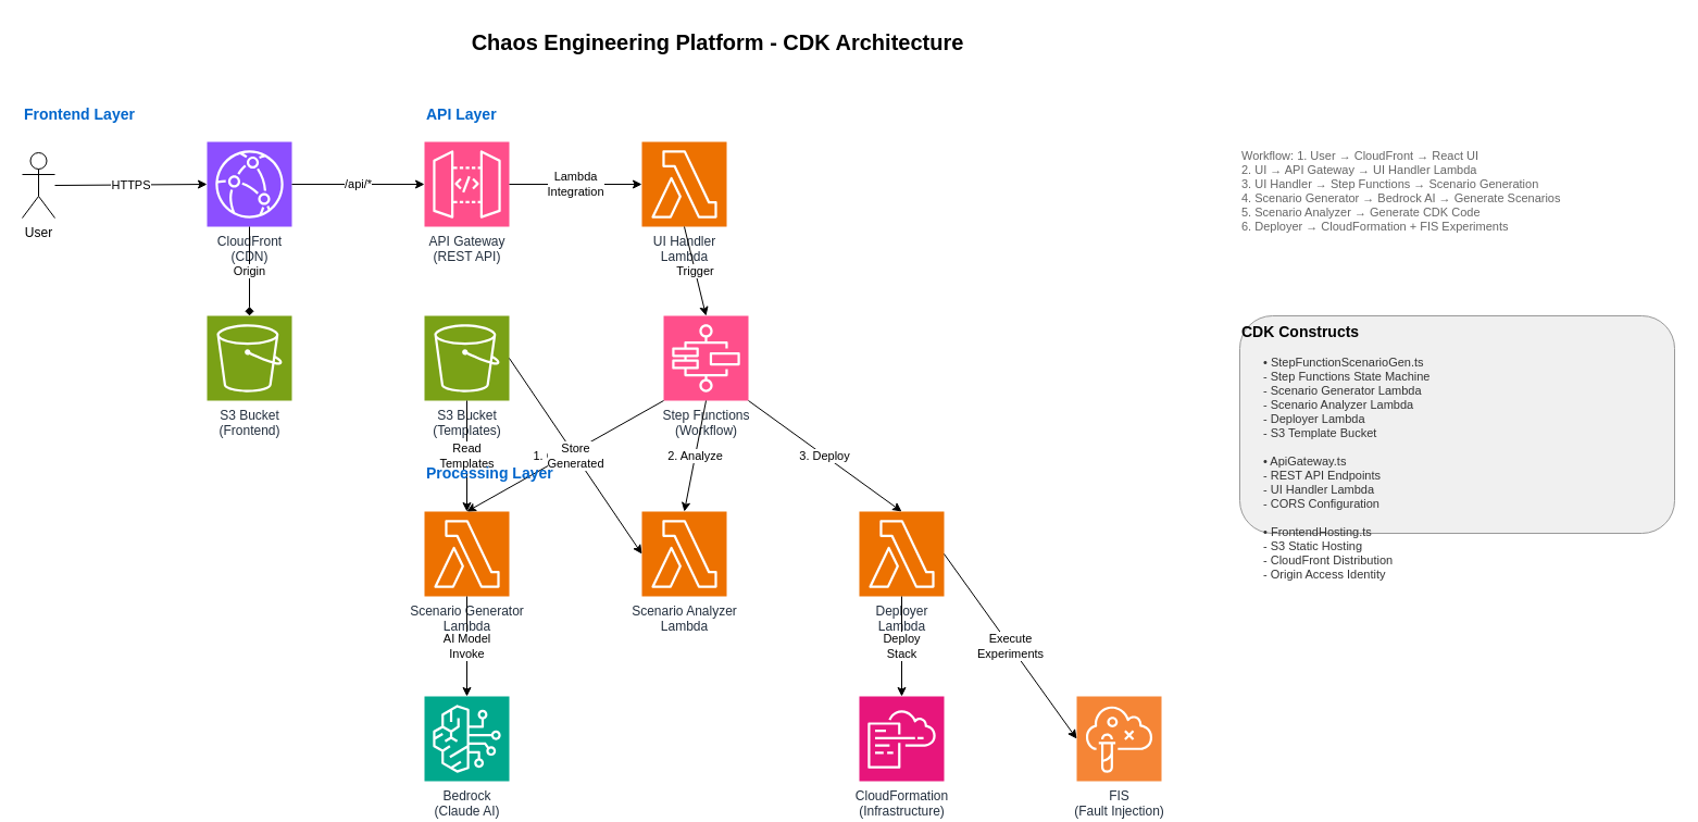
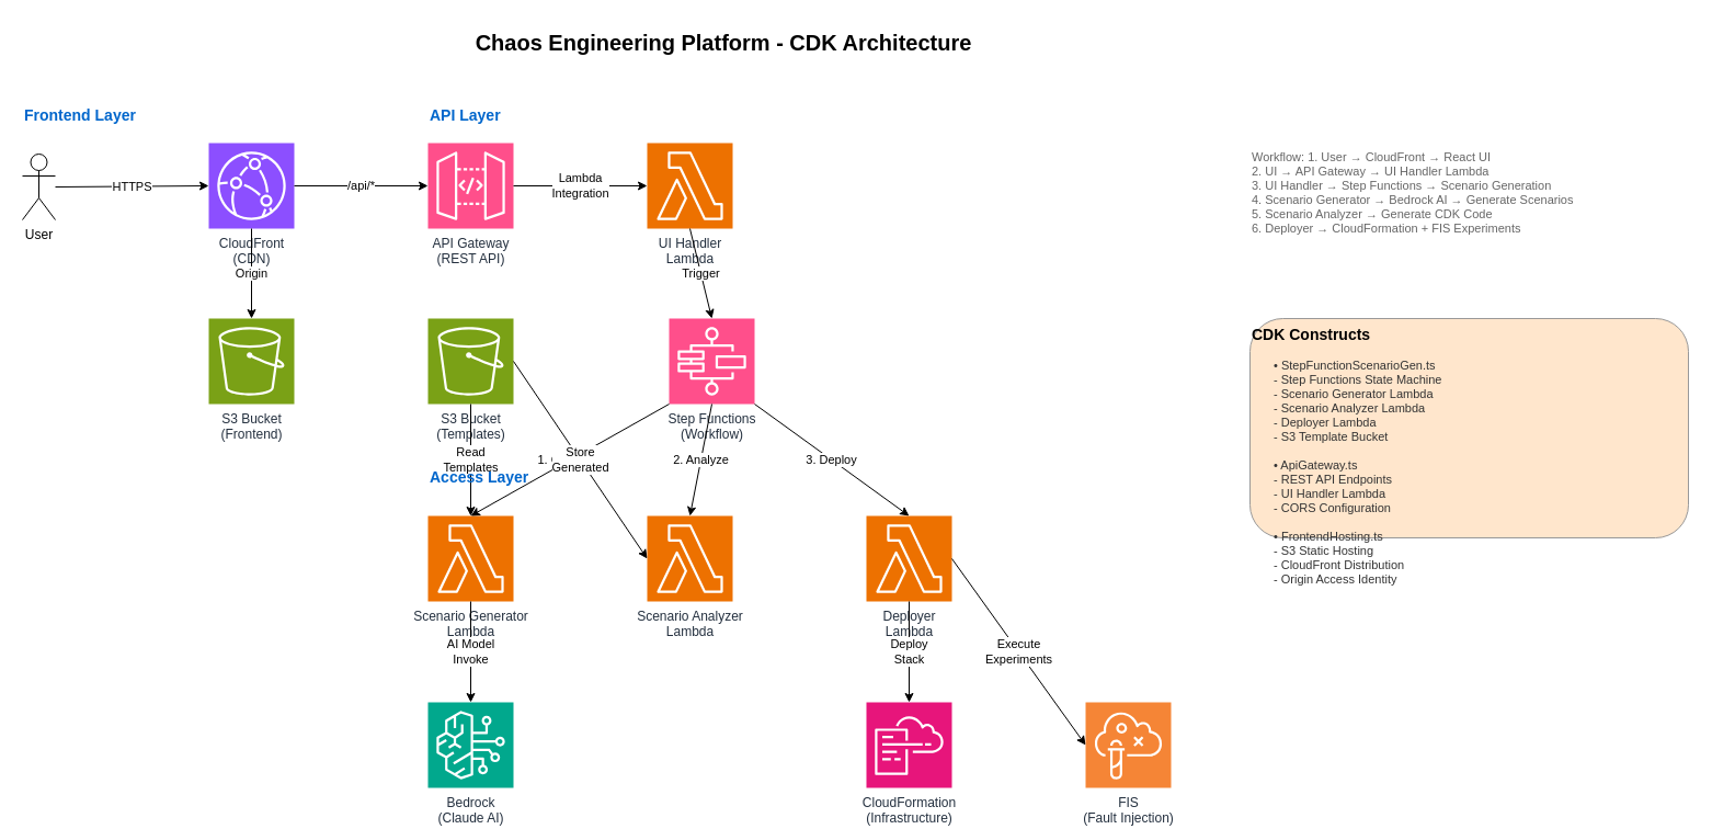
  <mxCell id="0" />
  <mxCell id="1" parent="0" />
  <mxCell id="2" value="Chaos Engineering Platform - CDK Architecture" style="text;fontSize=20;fontStyle=1;fontColor=#000000;align=center;" vertex="1" parent="1"><mxGeometry x="460" y="20" width="400" height="30" as="geometry" /></mxCell>
  <mxCell id="3" value="User" style="shape=umlActor;verticalLabelPosition=bottom;verticalAlign=top;html=1;outlineConnect=0;" vertex="1" parent="1"><mxGeometry x="20" y="140" width="30" height="60" as="geometry" /></mxCell>
  <mxCell id="4" value="CloudFront&#10;(CDN)" style="sketch=0;points=[[0,0,0],[0.25,0,0],[0.5,0,0],[0.75,0,0],[1,0,0],[0,1,0],[0.25,1,0],[0.5,1,0],[0.75,1,0],[1,1,0],[0,0.25,0],[0,0.5,0],[0,0.75,0],[1,0.25,0],[1,0.5,0],[1,0.75,0]];outlineConnect=0;fontColor=#232F3E;fillColor=#8C4FFF;strokeColor=#ffffff;dashed=0;verticalLabelPosition=bottom;verticalAlign=top;align=center;html=1;fontSize=12;fontStyle=0;aspect=fixed;shape=mxgraph.aws4.resourceIcon;resIcon=mxgraph.aws4.cloudfront;" vertex="1" parent="1"><mxGeometry x="190" y="130" width="78" height="78" as="geometry" /></mxCell>
  <mxCell id="5" value="S3 Bucket&#10;(Frontend)" style="sketch=0;points=[[0,0,0],[0.25,0,0],[0.5,0,0],[0.75,0,0],[1,0,0],[0,1,0],[0.25,1,0],[0.5,1,0],[0.75,1,0],[1,1,0],[0,0.25,0],[0,0.5,0],[0,0.75,0],[1,0.25,0],[1,0.5,0],[1,0.75,0]];outlineConnect=0;fontColor=#232F3E;fillColor=#7AA116;strokeColor=#ffffff;dashed=0;verticalLabelPosition=bottom;verticalAlign=top;align=center;html=1;fontSize=12;fontStyle=0;aspect=fixed;shape=mxgraph.aws4.resourceIcon;resIcon=mxgraph.aws4.s3;" vertex="1" parent="1"><mxGeometry x="190" y="290" width="78" height="78" as="geometry" /></mxCell>
  <mxCell id="6" value="API Gateway&#10;(REST API)" style="sketch=0;points=[[0,0,0],[0.25,0,0],[0.5,0,0],[0.75,0,0],[1,0,0],[0,1,0],[0.25,1,0],[0.5,1,0],[0.75,1,0],[1,1,0],[0,0.25,0],[0,0.5,0],[0,0.75,0],[1,0.25,0],[1,0.5,0],[1,0.75,0]];outlineConnect=0;fontColor=#232F3E;fillColor=#FF4F8B;strokeColor=#ffffff;dashed=0;verticalLabelPosition=bottom;verticalAlign=top;align=center;html=1;fontSize=12;fontStyle=0;aspect=fixed;shape=mxgraph.aws4.resourceIcon;resIcon=mxgraph.aws4.api_gateway;" vertex="1" parent="1"><mxGeometry x="390" y="130" width="78" height="78" as="geometry" /></mxCell>
  <mxCell id="7" value="UI Handler&#10;Lambda" style="sketch=0;points=[[0,0,0],[0.25,0,0],[0.5,0,0],[0.75,0,0],[1,0,0],[0,1,0],[0.25,1,0],[0.5,1,0],[0.75,1,0],[1,1,0],[0,0.25,0],[0,0.5,0],[0,0.75,0],[1,0.25,0],[1,0.5,0],[1,0.75,0]];outlineConnect=0;fontColor=#232F3E;fillColor=#ED7100;strokeColor=#ffffff;dashed=0;verticalLabelPosition=bottom;verticalAlign=top;align=center;html=1;fontSize=12;fontStyle=0;aspect=fixed;shape=mxgraph.aws4.resourceIcon;resIcon=mxgraph.aws4.lambda;" vertex="1" parent="1"><mxGeometry x="590" y="130" width="78" height="78" as="geometry" /></mxCell>
  <mxCell id="8" value="Step Functions&#10;(Workflow)" style="sketch=0;points=[[0,0,0],[0.25,0,0],[0.5,0,0],[0.75,0,0],[1,0,0],[0,1,0],[0.25,1,0],[0.5,1,0],[0.75,1,0],[1,1,0],[0,0.25,0],[0,0.5,0],[0,0.75,0],[1,0.25,0],[1,0.5,0],[1,0.75,0]];outlineConnect=0;fontColor=#232F3E;fillColor=#FF4F8B;strokeColor=#ffffff;dashed=0;verticalLabelPosition=bottom;verticalAlign=top;align=center;html=1;fontSize=12;fontStyle=0;aspect=fixed;shape=mxgraph.aws4.resourceIcon;resIcon=mxgraph.aws4.step_functions;" vertex="1" parent="1"><mxGeometry x="610" y="290" width="78" height="78" as="geometry" /></mxCell>
  <mxCell id="9" value="S3 Bucket&#10;(Templates)" style="sketch=0;points=[[0,0,0],[0.25,0,0],[0.5,0,0],[0.75,0,0],[1,0,0],[0,1,0],[0.25,1,0],[0.5,1,0],[0.75,1,0],[1,1,0],[0,0.25,0],[0,0.5,0],[0,0.75,0],[1,0.25,0],[1,0.5,0],[1,0.75,0]];outlineConnect=0;fontColor=#232F3E;fillColor=#7AA116;strokeColor=#ffffff;dashed=0;verticalLabelPosition=bottom;verticalAlign=top;align=center;html=1;fontSize=12;fontStyle=0;aspect=fixed;shape=mxgraph.aws4.resourceIcon;resIcon=mxgraph.aws4.s3;" vertex="1" parent="1"><mxGeometry x="390" y="290" width="78" height="78" as="geometry" /></mxCell>
  <mxCell id="10" value="Scenario Generator&#10;Lambda" style="sketch=0;points=[[0,0,0],[0.25,0,0],[0.5,0,0],[0.75,0,0],[1,0,0],[0,1,0],[0.25,1,0],[0.5,1,0],[0.75,1,0],[1,1,0],[0,0.25,0],[0,0.5,0],[0,0.75,0],[1,0.25,0],[1,0.5,0],[1,0.75,0]];outlineConnect=0;fontColor=#232F3E;fillColor=#ED7100;strokeColor=#ffffff;dashed=0;verticalLabelPosition=bottom;verticalAlign=top;align=center;html=1;fontSize=12;fontStyle=0;aspect=fixed;shape=mxgraph.aws4.resourceIcon;resIcon=mxgraph.aws4.lambda;" vertex="1" parent="1"><mxGeometry x="390" y="470" width="78" height="78" as="geometry" /></mxCell>
  <mxCell id="11" value="Scenario Analyzer&#10;Lambda" style="sketch=0;points=[[0,0,0],[0.25,0,0],[0.5,0,0],[0.75,0,0],[1,0,0],[0,1,0],[0.25,1,0],[0.5,1,0],[0.75,1,0],[1,1,0],[0,0.25,0],[0,0.5,0],[0,0.75,0],[1,0.25,0],[1,0.5,0],[1,0.75,0]];outlineConnect=0;fontColor=#232F3E;fillColor=#ED7100;strokeColor=#ffffff;dashed=0;verticalLabelPosition=bottom;verticalAlign=top;align=center;html=1;fontSize=12;fontStyle=0;aspect=fixed;shape=mxgraph.aws4.resourceIcon;resIcon=mxgraph.aws4.lambda;" vertex="1" parent="1"><mxGeometry x="590" y="470" width="78" height="78" as="geometry" /></mxCell>
  <mxCell id="12" value="Deployer&#10;Lambda" style="sketch=0;points=[[0,0,0],[0.25,0,0],[0.5,0,0],[0.75,0,0],[1,0,0],[0,1,0],[0.25,1,0],[0.5,1,0],[0.75,1,0],[1,1,0],[0,0.25,0],[0,0.5,0],[0,0.75,0],[1,0.25,0],[1,0.5,0],[1,0.75,0]];outlineConnect=0;fontColor=#232F3E;fillColor=#ED7100;strokeColor=#ffffff;dashed=0;verticalLabelPosition=bottom;verticalAlign=top;align=center;html=1;fontSize=12;fontStyle=0;aspect=fixed;shape=mxgraph.aws4.resourceIcon;resIcon=mxgraph.aws4.lambda;" vertex="1" parent="1"><mxGeometry x="790" y="470" width="78" height="78" as="geometry" /></mxCell>
  <mxCell id="13" value="Bedrock&#10;(Claude AI)" style="sketch=0;points=[[0,0,0],[0.25,0,0],[0.5,0,0],[0.75,0,0],[1,0,0],[0,1,0],[0.25,1,0],[0.5,1,0],[0.75,1,0],[1,1,0],[0,0.25,0],[0,0.5,0],[0,0.75,0],[1,0.25,0],[1,0.5,0],[1,0.75,0]];outlineConnect=0;fontColor=#232F3E;fillColor=#01A88D;strokeColor=#ffffff;dashed=0;verticalLabelPosition=bottom;verticalAlign=top;align=center;html=1;fontSize=12;fontStyle=0;aspect=fixed;shape=mxgraph.aws4.resourceIcon;resIcon=mxgraph.aws4.bedrock;" vertex="1" parent="1"><mxGeometry x="390" y="640" width="78" height="78" as="geometry" /></mxCell>
  <mxCell id="14" value="CloudFormation&#10;(Infrastructure)" style="sketch=0;points=[[0,0,0],[0.25,0,0],[0.5,0,0],[0.75,0,0],[1,0,0],[0,1,0],[0.25,1,0],[0.5,1,0],[0.75,1,0],[1,1,0],[0,0.25,0],[0,0.5,0],[0,0.75,0],[1,0.25,0],[1,0.5,0],[1,0.75,0]];outlineConnect=0;fontColor=#232F3E;fillColor=#E7157B;strokeColor=#ffffff;dashed=0;verticalLabelPosition=bottom;verticalAlign=top;align=center;html=1;fontSize=12;fontStyle=0;aspect=fixed;shape=mxgraph.aws4.resourceIcon;resIcon=mxgraph.aws4.cloudformation;" vertex="1" parent="1"><mxGeometry x="790" y="640" width="78" height="78" as="geometry" /></mxCell>
  <mxCell id="15" value="FIS&#10;(Fault Injection)" style="sketch=0;points=[[0,0,0],[0.25,0,0],[0.5,0,0],[0.75,0,0],[1,0,0],[0,1,0],[0.25,1,0],[0.5,1,0],[0.75,1,0],[1,1,0],[0,0.25,0],[0,0.5,0],[0,0.75,0],[1,0.25,0],[1,0.5,0],[1,0.75,0]];outlineConnect=0;fontColor=#232F3E;fillColor=#F58536;strokeColor=#ffffff;dashed=0;verticalLabelPosition=bottom;verticalAlign=top;align=center;html=1;fontSize=12;fontStyle=0;aspect=fixed;shape=mxgraph.aws4.resourceIcon;resIcon=mxgraph.aws4.fault_injection_simulator;" vertex="1" parent="1"><mxGeometry x="990" y="640" width="78" height="78" as="geometry" /></mxCell>
  <mxCell id="16" value="HTTPS" style="endArrow=classic;html=1;rounded=0;entryX=0;entryY=0.5;entryDx=0;entryDy=0;entryPerimeter=0;exitX=1;exitY=0.5;exitDx=0;exitDy=0;exitPerimeter=0;" edge="1" parent="1" source="3" target="4"><mxGeometry width="50" height="50" relative="1" as="geometry"><mxPoint x="60" y="170" as="sourcePoint" /><mxPoint x="110" y="120" as="targetPoint" /></mxGeometry></mxCell>
- <mxCell id="17" value="Origin" style="endArrow=diamond;html=1;rounded=0;entryX=0.5;entryY=0;entryDx=0;entryDy=0;entryPerimeter=0;exitX=0.5;exitY=1;exitDx=0;exitDy=0;exitPerimeter=0;" edge="1" parent="1" source="4" target="5"><mxGeometry width="50" height="50" relative="1" as="geometry"><mxPoint x="230" y="240" as="sourcePoint" /><mxPoint x="280" y="190" as="targetPoint" /></mxGeometry></mxCell>
+ <mxCell id="17" value="Origin" style="endArrow=classic;html=1;rounded=0;entryX=0.5;entryY=0;entryDx=0;entryDy=0;entryPerimeter=0;exitX=0.5;exitY=1;exitDx=0;exitDy=0;exitPerimeter=0;" edge="1" parent="1" source="4" target="5"><mxGeometry width="50" height="50" relative="1" as="geometry"><mxPoint x="230" y="240" as="sourcePoint" /><mxPoint x="280" y="190" as="targetPoint" /></mxGeometry></mxCell>
  <mxCell id="18" value="/api/*" style="endArrow=classic;html=1;rounded=0;entryX=0;entryY=0.5;entryDx=0;entryDy=0;entryPerimeter=0;exitX=1;exitY=0.5;exitDx=0;exitDy=0;exitPerimeter=0;" edge="1" parent="1" source="4" target="6"><mxGeometry width="50" height="50" relative="1" as="geometry"><mxPoint x="270" y="169" as="sourcePoint" /><mxPoint x="320" y="119" as="targetPoint" /></mxGeometry></mxCell>
  <mxCell id="19" value="Lambda&#10;Integration" style="endArrow=classic;html=1;rounded=0;entryX=0;entryY=0.5;entryDx=0;entryDy=0;entryPerimeter=0;exitX=1;exitY=0.5;exitDx=0;exitDy=0;exitPerimeter=0;" edge="1" parent="1" source="6" target="7"><mxGeometry width="50" height="50" relative="1" as="geometry"><mxPoint x="470" y="169" as="sourcePoint" /><mxPoint x="520" y="119" as="targetPoint" /></mxGeometry></mxCell>
  <mxCell id="20" value="Trigger" style="endArrow=classic;html=1;rounded=0;entryX=0.5;entryY=0;entryDx=0;entryDy=0;entryPerimeter=0;exitX=0.5;exitY=1;exitDx=0;exitDy=0;exitPerimeter=0;" edge="1" parent="1" source="7" target="8"><mxGeometry width="50" height="50" relative="1" as="geometry"><mxPoint x="630" y="220" as="sourcePoint" /><mxPoint x="680" y="170" as="targetPoint" /></mxGeometry></mxCell>
  <mxCell id="21" value="1. Generate" style="endArrow=classic;html=1;rounded=0;entryX=0.5;entryY=0;entryDx=0;entryDy=0;entryPerimeter=0;exitX=0;exitY=1;exitDx=0;exitDy=0;exitPerimeter=0;" edge="1" parent="1" source="8" target="10"><mxGeometry width="50" height="50" relative="1" as="geometry"><mxPoint x="590" y="370" as="sourcePoint" /><mxPoint x="640" y="320" as="targetPoint" /></mxGeometry></mxCell>
  <mxCell id="22" value="2. Analyze" style="endArrow=classic;html=1;rounded=0;entryX=0.5;entryY=0;entryDx=0;entryDy=0;entryPerimeter=0;exitX=0.5;exitY=1;exitDx=0;exitDy=0;exitPerimeter=0;" edge="1" parent="1" source="8" target="11"><mxGeometry width="50" height="50" relative="1" as="geometry"><mxPoint x="630" y="370" as="sourcePoint" /><mxPoint x="680" y="320" as="targetPoint" /></mxGeometry></mxCell>
  <mxCell id="23" value="3. Deploy" style="endArrow=classic;html=1;rounded=0;entryX=0.5;entryY=0;entryDx=0;entryDy=0;entryPerimeter=0;exitX=1;exitY=1;exitDx=0;exitDy=0;exitPerimeter=0;" edge="1" parent="1" source="8" target="12"><mxGeometry width="50" height="50" relative="1" as="geometry"><mxPoint x="670" y="370" as="sourcePoint" /><mxPoint x="720" y="320" as="targetPoint" /></mxGeometry></mxCell>
  <mxCell id="24" value="Read&#10;Templates" style="endArrow=classic;html=1;rounded=0;entryX=0.5;entryY=0;entryDx=0;entryDy=0;entryPerimeter=0;exitX=0.5;exitY=1;exitDx=0;exitDy=0;exitPerimeter=0;" edge="1" parent="1" source="9" target="10"><mxGeometry width="50" height="50" relative="1" as="geometry"><mxPoint x="430" y="380" as="sourcePoint" /><mxPoint x="480" y="330" as="targetPoint" /></mxGeometry></mxCell>
  <mxCell id="25" value="Store&#10;Generated" style="endArrow=classic;html=1;rounded=0;entryX=0;entryY=0.5;entryDx=0;entryDy=0;entryPerimeter=0;exitX=1;exitY=0.5;exitDx=0;exitDy=0;exitPerimeter=0;" edge="1" parent="1" source="9" target="11"><mxGeometry width="50" height="50" relative="1" as="geometry"><mxPoint x="470" y="329" as="sourcePoint" /><mxPoint x="520" y="279" as="targetPoint" /></mxGeometry></mxCell>
  <mxCell id="26" value="AI Model&#10;Invoke" style="endArrow=classic;html=1;rounded=0;entryX=0.5;entryY=0;entryDx=0;entryDy=0;entryPerimeter=0;exitX=0.5;exitY=1;exitDx=0;exitDy=0;exitPerimeter=0;" edge="1" parent="1" source="10" target="13"><mxGeometry width="50" height="50" relative="1" as="geometry"><mxPoint x="430" y="560" as="sourcePoint" /><mxPoint x="480" y="510" as="targetPoint" /></mxGeometry></mxCell>
  <mxCell id="27" value="Deploy&#10;Stack" style="endArrow=classic;html=1;rounded=0;entryX=0.5;entryY=0;entryDx=0;entryDy=0;entryPerimeter=0;exitX=0.5;exitY=1;exitDx=0;exitDy=0;exitPerimeter=0;" edge="1" parent="1" source="12" target="14"><mxGeometry width="50" height="50" relative="1" as="geometry"><mxPoint x="830" y="560" as="sourcePoint" /><mxPoint x="880" y="510" as="targetPoint" /></mxGeometry></mxCell>
  <mxCell id="28" value="Execute&#10;Experiments" style="endArrow=classic;html=1;rounded=0;entryX=0;entryY=0.5;entryDx=0;entryDy=0;entryPerimeter=0;exitX=1;exitY=0.5;exitDx=0;exitDy=0;exitPerimeter=0;" edge="1" parent="1" source="12" target="15"><mxGeometry width="50" height="50" relative="1" as="geometry"><mxPoint x="870" y="509" as="sourcePoint" /><mxPoint x="920" y="459" as="targetPoint" /></mxGeometry></mxCell>
  <mxCell id="29" value="Frontend Layer" style="text;fontSize=14;fontStyle=1;fontColor=#0066CC;align=left;" vertex="1" parent="1"><mxGeometry x="20" y="90" width="120" height="30" as="geometry" /></mxCell>
  <mxCell id="30" value="API Layer" style="text;fontSize=14;fontStyle=1;fontColor=#0066CC;align=left;" vertex="1" parent="1"><mxGeometry x="390" y="90" width="120" height="30" as="geometry" /></mxCell>
- <mxCell id="31" value="Processing Layer" style="text;fontSize=14;fontStyle=1;fontColor=#0066CC;align=left;" vertex="1" parent="1"><mxGeometry x="390" y="420" width="120" height="30" as="geometry" /></mxCell>
+ <mxCell id="31" value="Access Layer" style="text;fontSize=14;fontStyle=1;fontColor=#0066CC;align=left;" vertex="1" parent="1"><mxGeometry x="390" y="420" width="120" height="30" as="geometry" /></mxCell>
  <mxCell id="32" value="Workflow: 1. User → CloudFront → React UI&#10;2. UI → API Gateway → UI Handler Lambda&#10;3. UI Handler → Step Functions → Scenario Generation&#10;4. Scenario Generator → Bedrock AI → Generate Scenarios&#10;5. Scenario Analyzer → Generate CDK Code&#10;6. Deployer → CloudFormation + FIS Experiments" style="text;fontSize=11;fontColor=#666666;align=left;verticalAlign=top;" vertex="1" parent="1"><mxGeometry x="1140" y="130" width="400" height="120" as="geometry" /></mxCell>
- <mxCell id="33" value="CDK Constructs" style="rounded=1;whiteSpace=wrap;html=1;fillColor=#f0f0f0;strokeColor=#999999;verticalAlign=top;fontSize=14;fontStyle=1;align=left;" vertex="1" parent="1"><mxGeometry x="1140" y="290" width="400" height="200" as="geometry" /></mxCell>
+ <mxCell id="33" value="CDK Constructs" style="rounded=1;whiteSpace=wrap;html=1;fillColor=#ffe6cc;strokeColor=#999999;verticalAlign=top;fontSize=14;fontStyle=1;align=left;" vertex="1" parent="1"><mxGeometry x="1140" y="290" width="400" height="200" as="geometry" /></mxCell>
  <mxCell id="34" value="• StepFunctionScenarioGen.ts&#10;  - Step Functions State Machine&#10;  - Scenario Generator Lambda&#10;  - Scenario Analyzer Lambda&#10;  - Deployer Lambda&#10;  - S3 Template Bucket&#10;&#10;• ApiGateway.ts&#10;  - REST API Endpoints&#10;  - UI Handler Lambda&#10;  - CORS Configuration&#10;&#10;• FrontendHosting.ts&#10;  - S3 Static Hosting&#10;  - CloudFront Distribution&#10;  - Origin Access Identity" style="text;fontSize=11;fontColor=#333333;align=left;verticalAlign=top;" vertex="1" parent="1"><mxGeometry x="1160" y="320" width="360" height="150" as="geometry" /></mxCell>
